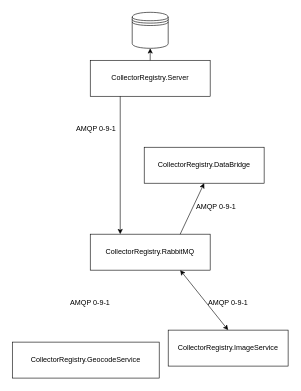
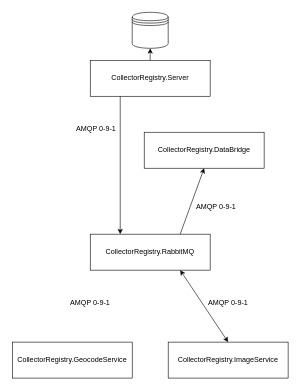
  <mxCell id="0" />
  <mxCell id="1" parent="0" />
  <mxCell id="2" value="CollectorRegistry.Server" style="rounded=0;whiteSpace=wrap;html=1;" parent="1" vertex="1"><mxGeometry x="150" y="100" width="200" height="60" as="geometry" /></mxCell>
  <mxCell id="3" value="" style="shape=datastore;whiteSpace=wrap;html=1;" parent="1" vertex="1"><mxGeometry x="220" y="20" width="60" height="60" as="geometry" /></mxCell>
  <mxCell id="4" value="CollectorRegistry.RabbitMQ" style="rounded=0;whiteSpace=wrap;html=1;" parent="1" vertex="1"><mxGeometry x="150" y="390" width="200" height="60" as="geometry" /></mxCell>
- <mxCell id="5" value="CollectorRegistry.GeocodeService" style="rounded=0;whiteSpace=wrap;html=1;" parent="1" vertex="1"><mxGeometry x="20" y="570" width="245" height="60" as="geometry" /></mxCell>
- <mxCell id="6" value="CollectorRegistry.DataBridge" style="rounded=0;whiteSpace=wrap;html=1;" parent="1" vertex="1"><mxGeometry x="240" y="245" width="200" height="60" as="geometry" /></mxCell>
+ <mxCell id="5" value="CollectorRegistry.GeocodeService" style="rounded=0;whiteSpace=wrap;html=1;" parent="1" vertex="1"><mxGeometry x="20" y="570" width="200" height="60" as="geometry" /></mxCell>
+ <mxCell id="6" value="CollectorRegistry.DataBridge" style="rounded=0;whiteSpace=wrap;html=1;" parent="1" vertex="1"><mxGeometry x="240" y="220" width="200" height="60" as="geometry" /></mxCell>
  <mxCell id="7" value="" style="endArrow=classic;html=1;rounded=0;exitX=0.75;exitY=0;exitDx=0;exitDy=0;entryX=0.5;entryY=1;entryDx=0;entryDy=0;" parent="1" source="4" target="6" edge="1"><mxGeometry width="50" height="50" relative="1" as="geometry"><mxPoint x="270" y="530" as="sourcePoint" /><mxPoint x="320" y="480" as="targetPoint" /></mxGeometry></mxCell>
  <mxCell id="8" value="" style="endArrow=classic;html=1;rounded=0;exitX=0.25;exitY=1;exitDx=0;exitDy=0;entryX=0.25;entryY=0;entryDx=0;entryDy=0;" parent="1" source="2" target="4" edge="1"><mxGeometry width="50" height="50" relative="1" as="geometry"><mxPoint x="270" y="530" as="sourcePoint" /><mxPoint x="320" y="480" as="targetPoint" /></mxGeometry></mxCell>
  <mxCell id="9" value="" style="endArrow=classic;html=1;rounded=0;exitX=0.5;exitY=0;exitDx=0;exitDy=0;entryX=0.5;entryY=1;entryDx=0;entryDy=0;" parent="1" source="2" target="3" edge="1"><mxGeometry width="50" height="50" relative="1" as="geometry"><mxPoint x="270" y="530" as="sourcePoint" /><mxPoint x="320" y="480" as="targetPoint" /></mxGeometry></mxCell>
- <mxCell id="10" value="CollectorRegistry.ImageService" style="rounded=0;whiteSpace=wrap;html=1;" parent="1" vertex="1"><mxGeometry x="280" y="550" width="200" height="60" as="geometry" /></mxCell>
+ <mxCell id="10" value="CollectorRegistry.ImageService" style="rounded=0;whiteSpace=wrap;html=1;" parent="1" vertex="1"><mxGeometry x="280" y="570" width="200" height="60" as="geometry" /></mxCell>
  <mxCell id="11" value="" style="endArrow=classic;startArrow=classic;html=1;rounded=0;entryX=0.5;entryY=0;entryDx=0;entryDy=0;exitX=0.75;exitY=1;exitDx=0;exitDy=0;" parent="1" source="4" target="10" edge="1"><mxGeometry width="50" height="50" relative="1" as="geometry"><mxPoint x="270" y="530" as="sourcePoint" /><mxPoint x="320" y="480" as="targetPoint" /></mxGeometry></mxCell>
  <mxCell id="12" value="AMQP 0-9-1" style="text;html=1;strokeColor=none;fillColor=none;align=center;verticalAlign=middle;whiteSpace=wrap;rounded=0;" parent="1" vertex="1"><mxGeometry x="110" y="200" width="100" height="30" as="geometry" /></mxCell>
  <mxCell id="13" value="AMQP 0-9-1" style="text;html=1;strokeColor=none;fillColor=none;align=center;verticalAlign=middle;whiteSpace=wrap;rounded=0;" parent="1" vertex="1"><mxGeometry x="310" y="330" width="100" height="30" as="geometry" /></mxCell>
  <mxCell id="14" value="AMQP 0-9-1" style="text;html=1;strokeColor=none;fillColor=none;align=center;verticalAlign=middle;whiteSpace=wrap;rounded=0;" parent="1" vertex="1"><mxGeometry x="330" y="490" width="100" height="30" as="geometry" /></mxCell>
  <mxCell id="15" value="AMQP 0-9-1" style="text;html=1;strokeColor=none;fillColor=none;align=center;verticalAlign=middle;whiteSpace=wrap;rounded=0;" parent="1" vertex="1"><mxGeometry x="100" y="490" width="100" height="30" as="geometry" /></mxCell>
